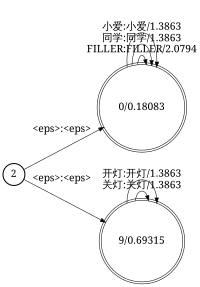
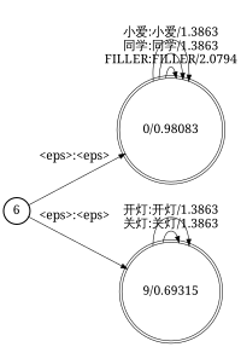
  digraph {
    fontname="Noto Serif"
    nodesep=0.25
    rankdir=LR
    ranksep=0.4
    node [fontname="Noto Serif" fontsize=20 shape=doublecircle style=solid]
    edge [fontname="Noto Serif" fontsize=20]
-   n1 [label=2 shape=circle style=bold]
-   n2 [label="0/0.18083"]
+   n1 [label=6 shape=circle style=bold]
+   n2 [label="0/0.98083"]
    n3 [label="9/0.69315"]
    n1 -> n2 [label="<eps>:<eps>"]
    n1 -> n3 [label="<eps>:<eps>"]
    n2 -> n2 [label="FILLER:FILLER/2.0794"]
    n2 -> n2 [label="同学:同学/1.3863"]
    n2 -> n2 [label="小爱:小爱/1.3863"]
    n3 -> n3 [label="关灯:关灯/1.3863"]
    n3 -> n3 [label="开灯:开灯/1.3863"]
  }
